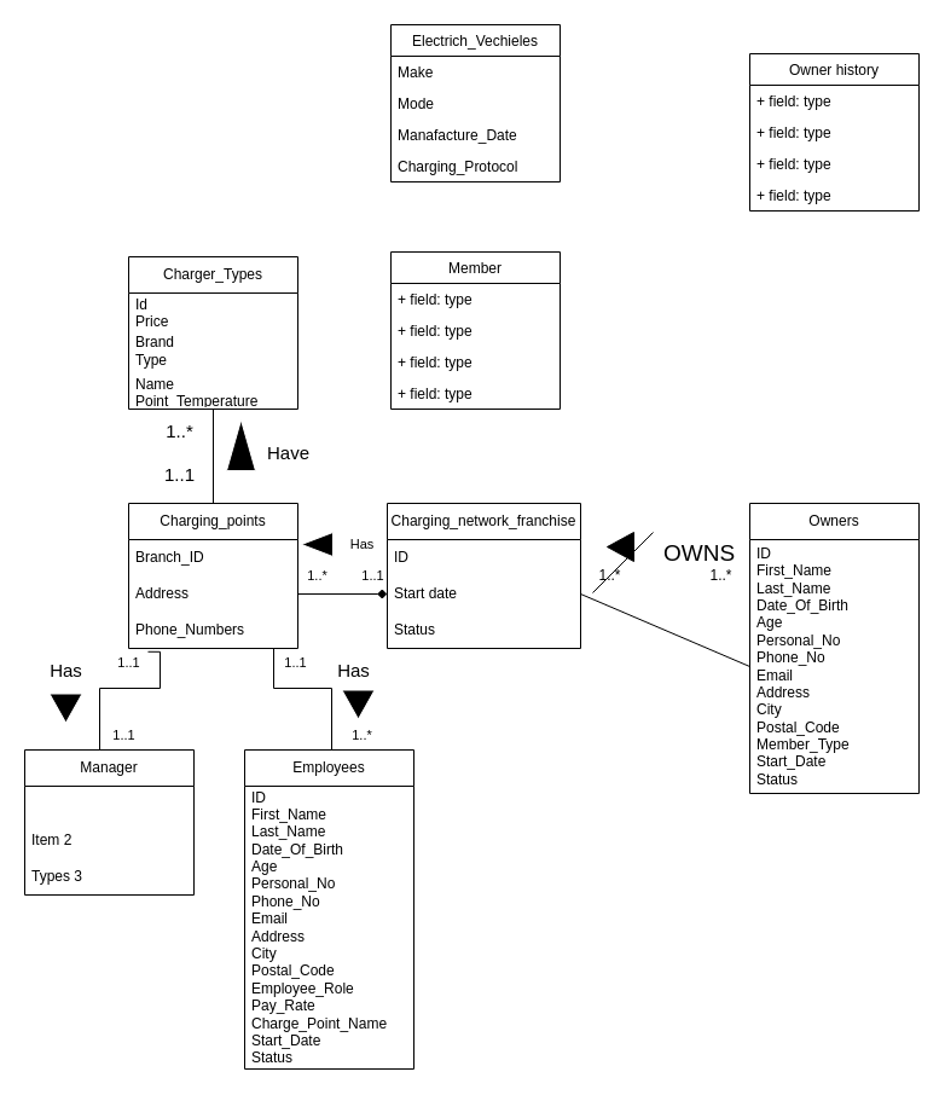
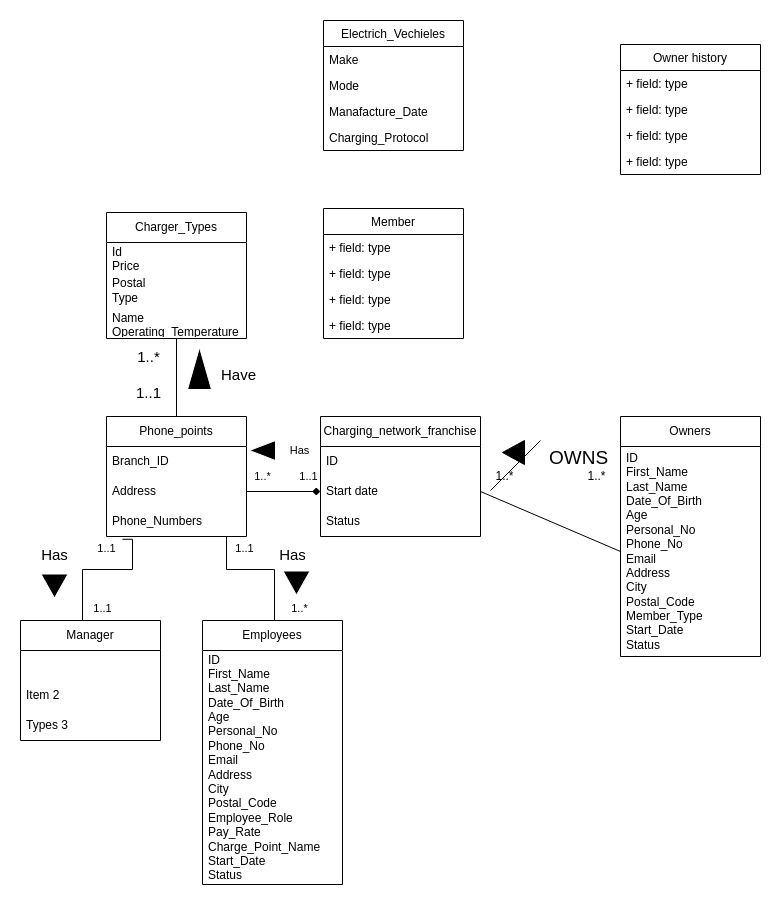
  <mxCell id="0" />
  <mxCell id="1" parent="0" />
  <mxCell id="2" value="Owner history" style="swimlane;fontStyle=0;childLayout=stackLayout;horizontal=1;startSize=26;fillColor=none;horizontalStack=0;resizeParent=1;resizeParentMax=0;resizeLast=0;collapsible=1;marginBottom=0;" parent="1" vertex="1"><mxGeometry x="620" y="44" width="140" height="130" as="geometry" /></mxCell>
  <mxCell id="3" value="+ field: type" style="text;strokeColor=none;fillColor=none;align=left;verticalAlign=top;spacingLeft=4;spacingRight=4;overflow=hidden;rotatable=0;points=[[0,0.5],[1,0.5]];portConstraint=eastwest;" parent="2" vertex="1"><mxGeometry y="26" width="140" height="26" as="geometry" /></mxCell>
  <mxCell id="4" value="+ field: type" style="text;strokeColor=none;fillColor=none;align=left;verticalAlign=top;spacingLeft=4;spacingRight=4;overflow=hidden;rotatable=0;points=[[0,0.5],[1,0.5]];portConstraint=eastwest;" parent="2" vertex="1"><mxGeometry y="52" width="140" height="26" as="geometry" /></mxCell>
  <mxCell id="5" value="+ field: type" style="text;strokeColor=none;fillColor=none;align=left;verticalAlign=top;spacingLeft=4;spacingRight=4;overflow=hidden;rotatable=0;points=[[0,0.5],[1,0.5]];portConstraint=eastwest;" parent="2" vertex="1"><mxGeometry y="78" width="140" height="26" as="geometry" /></mxCell>
  <mxCell id="6" value="+ field: type" style="text;strokeColor=none;fillColor=none;align=left;verticalAlign=top;spacingLeft=4;spacingRight=4;overflow=hidden;rotatable=0;points=[[0,0.5],[1,0.5]];portConstraint=eastwest;" parent="2" vertex="1"><mxGeometry y="104" width="140" height="26" as="geometry" /></mxCell>
  <mxCell id="7" value="Owners" style="swimlane;fontStyle=0;childLayout=stackLayout;horizontal=1;startSize=30;horizontalStack=0;resizeParent=1;resizeParentMax=0;resizeLast=0;collapsible=1;marginBottom=0;whiteSpace=wrap;html=1;" vertex="1" parent="1"><mxGeometry x="620" y="416" width="140" height="240" as="geometry" /></mxCell>
  <mxCell id="8" value="ID&lt;br&gt;First_Name&lt;br&gt;Last_Name&lt;br&gt;Date_Of_Birth&lt;br&gt;Age&lt;br&gt;Personal_No&lt;br&gt;Phone_No&lt;br&gt;Email&lt;br&gt;Address&lt;br&gt;City&lt;br&gt;Postal_Code&lt;br&gt;Member_Type&lt;br&gt;Start_Date&lt;br&gt;Status&lt;br&gt;" style="text;strokeColor=none;fillColor=none;align=left;verticalAlign=middle;spacingLeft=4;spacingRight=4;overflow=hidden;points=[[0,0.5],[1,0.5]];portConstraint=eastwest;rotatable=0;whiteSpace=wrap;html=1;" vertex="1" parent="7"><mxGeometry y="30" width="140" height="210" as="geometry" /></mxCell>
- <mxCell id="9" value="Charging_points" style="swimlane;fontStyle=0;childLayout=stackLayout;horizontal=1;startSize=30;horizontalStack=0;resizeParent=1;resizeParentMax=0;resizeLast=0;collapsible=1;marginBottom=0;whiteSpace=wrap;html=1;" vertex="1" parent="1"><mxGeometry x="106" y="416" width="140" height="120" as="geometry" /></mxCell>
+ <mxCell id="9" value="Phone_points" style="swimlane;fontStyle=0;childLayout=stackLayout;horizontal=1;startSize=30;horizontalStack=0;resizeParent=1;resizeParentMax=0;resizeLast=0;collapsible=1;marginBottom=0;whiteSpace=wrap;html=1;" vertex="1" parent="1"><mxGeometry x="106" y="416" width="140" height="120" as="geometry" /></mxCell>
  <mxCell id="10" value="Branch_ID" style="text;strokeColor=none;fillColor=none;align=left;verticalAlign=middle;spacingLeft=4;spacingRight=4;overflow=hidden;points=[[0,0.5],[1,0.5]];portConstraint=eastwest;rotatable=0;whiteSpace=wrap;html=1;" vertex="1" parent="9"><mxGeometry y="30" width="140" height="30" as="geometry" /></mxCell>
  <mxCell id="11" value="Address" style="text;strokeColor=none;fillColor=none;align=left;verticalAlign=middle;spacingLeft=4;spacingRight=4;overflow=hidden;points=[[0,0.5],[1,0.5]];portConstraint=eastwest;rotatable=0;whiteSpace=wrap;html=1;" vertex="1" parent="9"><mxGeometry y="60" width="140" height="30" as="geometry" /></mxCell>
  <mxCell id="12" value="Phone_Numbers" style="text;strokeColor=none;fillColor=none;align=left;verticalAlign=middle;spacingLeft=4;spacingRight=4;overflow=hidden;points=[[0,0.5],[1,0.5]];portConstraint=eastwest;rotatable=0;whiteSpace=wrap;html=1;" vertex="1" parent="9"><mxGeometry y="90" width="140" height="30" as="geometry" /></mxCell>
  <mxCell id="13" value="Charger_Types" style="swimlane;fontStyle=0;childLayout=stackLayout;horizontal=1;startSize=30;horizontalStack=0;resizeParent=1;resizeParentMax=0;resizeLast=0;collapsible=1;marginBottom=0;whiteSpace=wrap;html=1;" vertex="1" parent="1"><mxGeometry x="106" y="212" width="140" height="126" as="geometry" /></mxCell>
  <mxCell id="14" value="Id&lt;br&gt;Price" style="text;strokeColor=none;fillColor=none;align=left;verticalAlign=middle;spacingLeft=4;spacingRight=4;overflow=hidden;points=[[0,0.5],[1,0.5]];portConstraint=eastwest;rotatable=0;whiteSpace=wrap;html=1;" vertex="1" parent="13"><mxGeometry y="30" width="140" height="30" as="geometry" /></mxCell>
- <mxCell id="15" value="Brand&lt;br&gt;Type" style="text;strokeColor=none;fillColor=none;align=left;verticalAlign=middle;spacingLeft=4;spacingRight=4;overflow=hidden;points=[[0,0.5],[1,0.5]];portConstraint=eastwest;rotatable=0;whiteSpace=wrap;html=1;" vertex="1" parent="13"><mxGeometry y="60" width="140" height="36" as="geometry" /></mxCell>
- <mxCell id="16" value="Name&lt;br&gt;Point_Temperature" style="text;strokeColor=none;fillColor=none;align=left;verticalAlign=middle;spacingLeft=4;spacingRight=4;overflow=hidden;points=[[0,0.5],[1,0.5]];portConstraint=eastwest;rotatable=0;whiteSpace=wrap;html=1;" vertex="1" parent="13"><mxGeometry y="96" width="140" height="30" as="geometry" /></mxCell>
+ <mxCell id="15" value="Postal&lt;br&gt;Type" style="text;strokeColor=none;fillColor=none;align=left;verticalAlign=middle;spacingLeft=4;spacingRight=4;overflow=hidden;points=[[0,0.5],[1,0.5]];portConstraint=eastwest;rotatable=0;whiteSpace=wrap;html=1;" vertex="1" parent="13"><mxGeometry y="60" width="140" height="36" as="geometry" /></mxCell>
+ <mxCell id="16" value="Name&lt;br&gt;Operating_Temperature" style="text;strokeColor=none;fillColor=none;align=left;verticalAlign=middle;spacingLeft=4;spacingRight=4;overflow=hidden;points=[[0,0.5],[1,0.5]];portConstraint=eastwest;rotatable=0;whiteSpace=wrap;html=1;" vertex="1" parent="13"><mxGeometry y="96" width="140" height="30" as="geometry" /></mxCell>
  <mxCell id="17" value="Manager" style="swimlane;fontStyle=0;childLayout=stackLayout;horizontal=1;startSize=30;horizontalStack=0;resizeParent=1;resizeParentMax=0;resizeLast=0;collapsible=1;marginBottom=0;whiteSpace=wrap;html=1;" vertex="1" parent="1"><mxGeometry x="20" y="620" width="140" height="120" as="geometry" /></mxCell>
  <mxCell id="18" value="&lt;font color=&quot;#ffffff&quot;&gt;Item 1&lt;/font&gt;" style="text;strokeColor=none;fillColor=none;align=left;verticalAlign=middle;spacingLeft=4;spacingRight=4;overflow=hidden;points=[[0,0.5],[1,0.5]];portConstraint=eastwest;rotatable=0;whiteSpace=wrap;html=1;" vertex="1" parent="17"><mxGeometry y="30" width="140" height="30" as="geometry" /></mxCell>
  <mxCell id="19" value="Item 2" style="text;strokeColor=none;fillColor=none;align=left;verticalAlign=middle;spacingLeft=4;spacingRight=4;overflow=hidden;points=[[0,0.5],[1,0.5]];portConstraint=eastwest;rotatable=0;whiteSpace=wrap;html=1;" vertex="1" parent="17"><mxGeometry y="60" width="140" height="30" as="geometry" /></mxCell>
  <mxCell id="20" value="Types 3" style="text;strokeColor=none;fillColor=none;align=left;verticalAlign=middle;spacingLeft=4;spacingRight=4;overflow=hidden;points=[[0,0.5],[1,0.5]];portConstraint=eastwest;rotatable=0;whiteSpace=wrap;html=1;" vertex="1" parent="17"><mxGeometry y="90" width="140" height="30" as="geometry" /></mxCell>
  <mxCell id="21" value="Charging_network_franchise" style="swimlane;fontStyle=0;childLayout=stackLayout;horizontal=1;startSize=30;horizontalStack=0;resizeParent=1;resizeParentMax=0;resizeLast=0;collapsible=1;marginBottom=0;whiteSpace=wrap;html=1;" vertex="1" parent="1"><mxGeometry x="320" y="416" width="160" height="120" as="geometry" /></mxCell>
  <mxCell id="22" value="ID" style="text;strokeColor=none;fillColor=none;align=left;verticalAlign=middle;spacingLeft=4;spacingRight=4;overflow=hidden;points=[[0,0.5],[1,0.5]];portConstraint=eastwest;rotatable=0;whiteSpace=wrap;html=1;" vertex="1" parent="21"><mxGeometry y="30" width="160" height="30" as="geometry" /></mxCell>
  <mxCell id="23" value="Start date" style="text;strokeColor=none;fillColor=none;align=left;verticalAlign=middle;spacingLeft=4;spacingRight=4;overflow=hidden;points=[[0,0.5],[1,0.5]];portConstraint=eastwest;rotatable=0;whiteSpace=wrap;html=1;" vertex="1" parent="21"><mxGeometry y="60" width="160" height="30" as="geometry" /></mxCell>
  <mxCell id="24" value="Status" style="text;strokeColor=none;fillColor=none;align=left;verticalAlign=middle;spacingLeft=4;spacingRight=4;overflow=hidden;points=[[0,0.5],[1,0.5]];portConstraint=eastwest;rotatable=0;whiteSpace=wrap;html=1;" vertex="1" parent="21"><mxGeometry y="90" width="160" height="30" as="geometry" /></mxCell>
  <mxCell id="25" value="" style="endArrow=diamond;html=1;rounded=0;entryX=0;entryY=0.5;entryDx=0;entryDy=0;exitX=1;exitY=0.5;exitDx=0;exitDy=0;" edge="1" parent="1" source="11" target="23"><mxGeometry width="50" height="50" relative="1" as="geometry"><mxPoint x="210" y="510" as="sourcePoint" /><mxPoint x="260" y="460" as="targetPoint" /></mxGeometry></mxCell>
  <mxCell id="26" value="" style="endArrow=none;html=1;rounded=0;exitX=1;exitY=0.5;exitDx=0;exitDy=0;entryX=0;entryY=0.5;entryDx=0;entryDy=0;" edge="1" parent="1" source="23" target="8"><mxGeometry width="50" height="50" relative="1" as="geometry"><mxPoint x="520" y="510" as="sourcePoint" /><mxPoint x="570" y="460" as="targetPoint" /></mxGeometry></mxCell>
  <mxCell id="27" value="1..*" style="text;html=1;align=center;verticalAlign=middle;resizable=0;points=[];autosize=1;strokeColor=none;fillColor=none;" vertex="1" parent="1"><mxGeometry x="480" y="464" width="48" height="24" as="geometry" /></mxCell>
  <mxCell id="28" value="1..*" style="text;html=1;align=center;verticalAlign=middle;resizable=0;points=[];autosize=1;strokeColor=none;fillColor=none;" vertex="1" parent="1"><mxGeometry x="572" y="464" width="48" height="24" as="geometry" /></mxCell>
  <mxCell id="29" value="" style="triangle;whiteSpace=wrap;html=1;rotation=-180;fillColor=#000000;" vertex="1" parent="1"><mxGeometry x="502" y="440" width="22" height="24" as="geometry" /></mxCell>
  <mxCell id="30" value="OWNS" style="text;html=1;align=center;verticalAlign=middle;resizable=0;points=[];autosize=1;strokeColor=none;fillColor=none;fontSize=19;" vertex="1" parent="1"><mxGeometry x="536" y="440" width="84" height="36" as="geometry" /></mxCell>
  <mxCell id="31" value="" style="endArrow=none;html=1;rounded=0;fontSize=19;fontColor=#FFFFFF;edgeStyle=orthogonalEdgeStyle;entryX=0.114;entryY=1.092;entryDx=0;entryDy=0;entryPerimeter=0;" edge="1" parent="1" target="12"><mxGeometry width="50" height="50" relative="1" as="geometry"><mxPoint x="82" y="620" as="sourcePoint" /><mxPoint x="132" y="545" as="targetPoint" /><Array as="points"><mxPoint x="82" y="569" /><mxPoint x="132" y="569" /><mxPoint x="132" y="539" /></Array></mxGeometry></mxCell>
  <mxCell id="32" value="" style="endArrow=none;html=1;rounded=0;fontSize=19;fontColor=#FFFFFF;edgeStyle=orthogonalEdgeStyle;exitX=0.25;exitY=0;exitDx=0;exitDy=0;" edge="1" parent="1" target="12"><mxGeometry width="50" height="50" relative="1" as="geometry"><mxPoint x="264" y="632" as="sourcePoint" /><mxPoint x="226" y="545" as="targetPoint" /><Array as="points"><mxPoint x="274" y="569" /><mxPoint x="226" y="569" /></Array></mxGeometry></mxCell>
  <mxCell id="33" value="1..*" style="text;html=1;align=center;verticalAlign=middle;resizable=0;points=[];autosize=1;strokeColor=none;fillColor=none;fontSize=11;fontColor=#000000;" vertex="1" parent="1"><mxGeometry x="238" y="464" width="48" height="24" as="geometry" /></mxCell>
  <mxCell id="34" value="1..1" style="text;html=1;align=center;verticalAlign=middle;resizable=0;points=[];autosize=1;strokeColor=none;fillColor=none;fontSize=11;fontColor=#000000;" vertex="1" parent="1"><mxGeometry x="284" y="464" width="48" height="24" as="geometry" /></mxCell>
  <mxCell id="35" value="" style="triangle;whiteSpace=wrap;html=1;strokeColor=#FFFFFF;fontSize=11;fontColor=#000000;fillColor=#000000;rotation=-180;" vertex="1" parent="1"><mxGeometry x="249" y="440" width="26" height="20" as="geometry" /></mxCell>
  <mxCell id="36" value="Has" style="text;html=1;align=center;verticalAlign=middle;resizable=0;points=[];autosize=1;strokeColor=none;fillColor=none;fontSize=11;fontColor=#000000;" vertex="1" parent="1"><mxGeometry x="275" y="438" width="48" height="24" as="geometry" /></mxCell>
  <mxCell id="37" value="1..1" style="text;html=1;align=center;verticalAlign=middle;resizable=0;points=[];autosize=1;strokeColor=none;fillColor=none;fontSize=11;fontColor=#000000;" vertex="1" parent="1"><mxGeometry x="220" y="536" width="48" height="24" as="geometry" /></mxCell>
  <mxCell id="38" value="1..*" style="text;html=1;align=center;verticalAlign=middle;resizable=0;points=[];autosize=1;strokeColor=none;fillColor=none;fontSize=11;fontColor=#000000;" vertex="1" parent="1"><mxGeometry x="275" y="596" width="48" height="24" as="geometry" /></mxCell>
  <mxCell id="39" value="1..1" style="text;html=1;align=center;verticalAlign=middle;resizable=0;points=[];autosize=1;strokeColor=none;fillColor=none;fontSize=11;fontColor=#000000;" vertex="1" parent="1"><mxGeometry x="82" y="536" width="48" height="24" as="geometry" /></mxCell>
  <mxCell id="40" value="1..1" style="text;html=1;align=center;verticalAlign=middle;resizable=0;points=[];autosize=1;strokeColor=none;fillColor=none;fontSize=11;fontColor=#000000;" vertex="1" parent="1"><mxGeometry x="78" y="596" width="48" height="24" as="geometry" /></mxCell>
  <mxCell id="41" value="&lt;font style=&quot;font-size: 15px;&quot;&gt;Has&lt;/font&gt;" style="text;html=1;align=center;verticalAlign=middle;resizable=0;points=[];autosize=1;strokeColor=none;fillColor=none;fontSize=11;fontColor=#000000;" vertex="1" parent="1"><mxGeometry x="268" y="536" width="48" height="36" as="geometry" /></mxCell>
  <mxCell id="42" value="&lt;font style=&quot;font-size: 15px;&quot;&gt;Has&lt;/font&gt;" style="text;html=1;align=center;verticalAlign=middle;resizable=0;points=[];autosize=1;strokeColor=none;fillColor=none;fontSize=11;fontColor=#000000;" vertex="1" parent="1"><mxGeometry x="30" y="536" width="48" height="36" as="geometry" /></mxCell>
  <mxCell id="43" value="" style="triangle;whiteSpace=wrap;html=1;strokeColor=#FFFFFF;fontSize=15;fontColor=#000000;fillColor=#000000;rotation=90;" vertex="1" parent="1"><mxGeometry x="42" y="572" width="24" height="27" as="geometry" /></mxCell>
  <mxCell id="44" value="" style="triangle;whiteSpace=wrap;html=1;strokeColor=#FFFFFF;fontSize=15;fontColor=#000000;fillColor=#000000;rotation=90;" vertex="1" parent="1"><mxGeometry x="284" y="569" width="24" height="27" as="geometry" /></mxCell>
  <mxCell id="45" value="Employees" style="swimlane;fontStyle=0;childLayout=stackLayout;horizontal=1;startSize=30;horizontalStack=0;resizeParent=1;resizeParentMax=0;resizeLast=0;collapsible=1;marginBottom=0;whiteSpace=wrap;html=1;" vertex="1" parent="1"><mxGeometry x="202" y="620" width="140" height="264" as="geometry" /></mxCell>
  <mxCell id="46" value="ID&lt;br&gt;First_Name&lt;br&gt;Last_Name&lt;br&gt;Date_Of_Birth&lt;br&gt;Age&lt;br&gt;Personal_No&lt;br&gt;Phone_No&lt;br&gt;Email&lt;br&gt;Address&lt;br&gt;City&lt;br&gt;Postal_Code&lt;br&gt;Employee_Role&lt;br&gt;Pay_Rate&lt;br&gt;Charge_Point_Name&lt;br&gt;Start_Date&lt;br&gt;Status" style="text;strokeColor=none;fillColor=none;align=left;verticalAlign=middle;spacingLeft=4;spacingRight=4;overflow=hidden;points=[[0,0.5],[1,0.5]];portConstraint=eastwest;rotatable=0;whiteSpace=wrap;html=1;" vertex="1" parent="45"><mxGeometry y="30" width="140" height="234" as="geometry" /></mxCell>
  <mxCell id="47" value="" style="endArrow=none;html=1;rounded=0;fontSize=15;fontColor=#000000;exitX=0.5;exitY=0;exitDx=0;exitDy=0;" edge="1" parent="1" source="9"><mxGeometry width="50" height="50" relative="1" as="geometry"><mxPoint x="126" y="388" as="sourcePoint" /><mxPoint x="176" y="338" as="targetPoint" /></mxGeometry></mxCell>
  <mxCell id="48" value="" style="triangle;whiteSpace=wrap;html=1;strokeColor=#FFFFFF;fontSize=15;fontColor=#000000;fillColor=#000000;rotation=-90;" vertex="1" parent="1"><mxGeometry x="178" y="356" width="42" height="24" as="geometry" /></mxCell>
  <mxCell id="49" value="Have" style="text;html=1;align=center;verticalAlign=middle;resizable=0;points=[];autosize=1;strokeColor=none;fillColor=none;fontSize=15;fontColor=#000000;" vertex="1" parent="1"><mxGeometry x="208" y="356" width="60" height="36" as="geometry" /></mxCell>
  <mxCell id="50" value="1..*" style="text;html=1;align=center;verticalAlign=middle;resizable=0;points=[];autosize=1;strokeColor=none;fillColor=none;fontSize=15;fontColor=#000000;" vertex="1" parent="1"><mxGeometry x="124" y="338" width="48" height="36" as="geometry" /></mxCell>
  <mxCell id="51" value="1..1" style="text;html=1;align=center;verticalAlign=middle;resizable=0;points=[];autosize=1;strokeColor=none;fillColor=none;fontSize=15;fontColor=#000000;" vertex="1" parent="1"><mxGeometry x="124" y="374" width="48" height="36" as="geometry" /></mxCell>
  <mxCell id="52" value="Member" style="swimlane;fontStyle=0;childLayout=stackLayout;horizontal=1;startSize=26;fillColor=none;horizontalStack=0;resizeParent=1;resizeParentMax=0;resizeLast=0;collapsible=1;marginBottom=0;" vertex="1" parent="1"><mxGeometry x="323" y="208" width="140" height="130" as="geometry" /></mxCell>
  <mxCell id="53" value="+ field: type" style="text;strokeColor=none;fillColor=none;align=left;verticalAlign=top;spacingLeft=4;spacingRight=4;overflow=hidden;rotatable=0;points=[[0,0.5],[1,0.5]];portConstraint=eastwest;" vertex="1" parent="52"><mxGeometry y="26" width="140" height="26" as="geometry" /></mxCell>
  <mxCell id="54" value="+ field: type" style="text;strokeColor=none;fillColor=none;align=left;verticalAlign=top;spacingLeft=4;spacingRight=4;overflow=hidden;rotatable=0;points=[[0,0.5],[1,0.5]];portConstraint=eastwest;" vertex="1" parent="52"><mxGeometry y="52" width="140" height="26" as="geometry" /></mxCell>
  <mxCell id="55" value="+ field: type" style="text;strokeColor=none;fillColor=none;align=left;verticalAlign=top;spacingLeft=4;spacingRight=4;overflow=hidden;rotatable=0;points=[[0,0.5],[1,0.5]];portConstraint=eastwest;" vertex="1" parent="52"><mxGeometry y="78" width="140" height="26" as="geometry" /></mxCell>
  <mxCell id="56" value="+ field: type" style="text;strokeColor=none;fillColor=none;align=left;verticalAlign=top;spacingLeft=4;spacingRight=4;overflow=hidden;rotatable=0;points=[[0,0.5],[1,0.5]];portConstraint=eastwest;" vertex="1" parent="52"><mxGeometry y="104" width="140" height="26" as="geometry" /></mxCell>
  <mxCell id="57" value="Electrich_Vechieles" style="swimlane;fontStyle=0;childLayout=stackLayout;horizontal=1;startSize=26;fillColor=none;horizontalStack=0;resizeParent=1;resizeParentMax=0;resizeLast=0;collapsible=1;marginBottom=0;" vertex="1" parent="1"><mxGeometry x="323" y="20" width="140" height="130" as="geometry" /></mxCell>
  <mxCell id="58" value="Make" style="text;strokeColor=none;fillColor=none;align=left;verticalAlign=top;spacingLeft=4;spacingRight=4;overflow=hidden;rotatable=0;points=[[0,0.5],[1,0.5]];portConstraint=eastwest;" vertex="1" parent="57"><mxGeometry y="26" width="140" height="26" as="geometry" /></mxCell>
  <mxCell id="59" value="Mode" style="text;strokeColor=none;fillColor=none;align=left;verticalAlign=top;spacingLeft=4;spacingRight=4;overflow=hidden;rotatable=0;points=[[0,0.5],[1,0.5]];portConstraint=eastwest;" vertex="1" parent="57"><mxGeometry y="52" width="140" height="26" as="geometry" /></mxCell>
  <mxCell id="60" value="Manafacture_Date" style="text;strokeColor=none;fillColor=none;align=left;verticalAlign=top;spacingLeft=4;spacingRight=4;overflow=hidden;rotatable=0;points=[[0,0.5],[1,0.5]];portConstraint=eastwest;" vertex="1" parent="57"><mxGeometry y="78" width="140" height="26" as="geometry" /></mxCell>
  <mxCell id="61" value="Charging_Protocol" style="text;strokeColor=none;fillColor=none;align=left;verticalAlign=top;spacingLeft=4;spacingRight=4;overflow=hidden;rotatable=0;points=[[0,0.5],[1,0.5]];portConstraint=eastwest;" vertex="1" parent="57"><mxGeometry y="104" width="140" height="26" as="geometry" /></mxCell>
  <mxCell id="62" value="" style="endArrow=none;html=1;rounded=0;fontSize=15;fontColor=#000000;" edge="1" parent="1"><mxGeometry width="50" height="50" relative="1" as="geometry"><mxPoint x="490" y="490" as="sourcePoint" /><mxPoint x="540" y="440" as="targetPoint" /></mxGeometry></mxCell>
